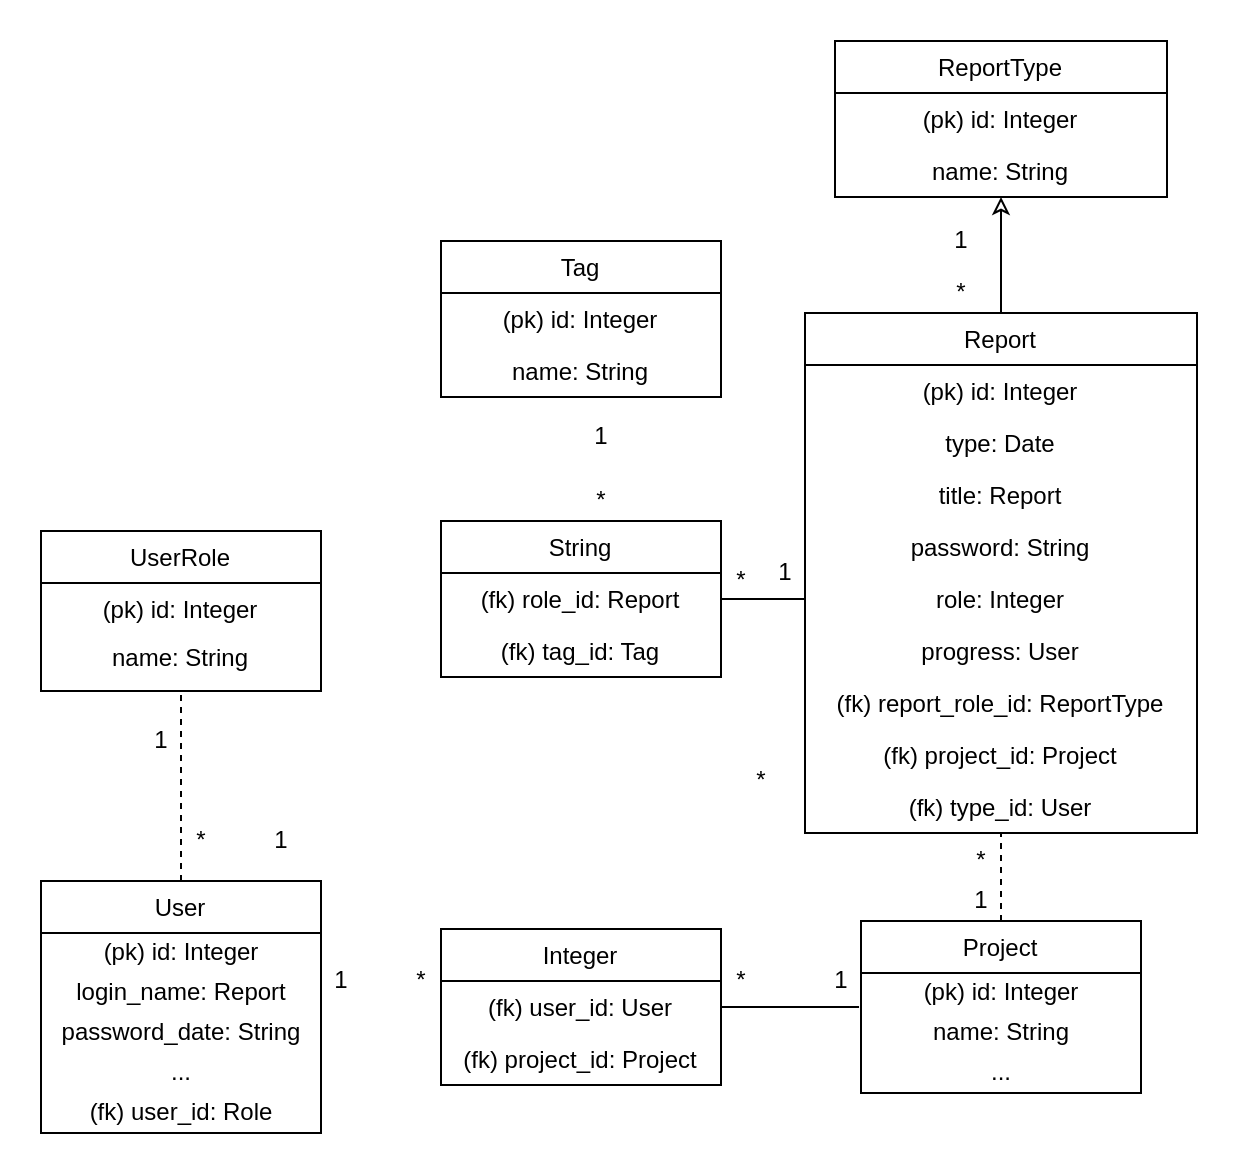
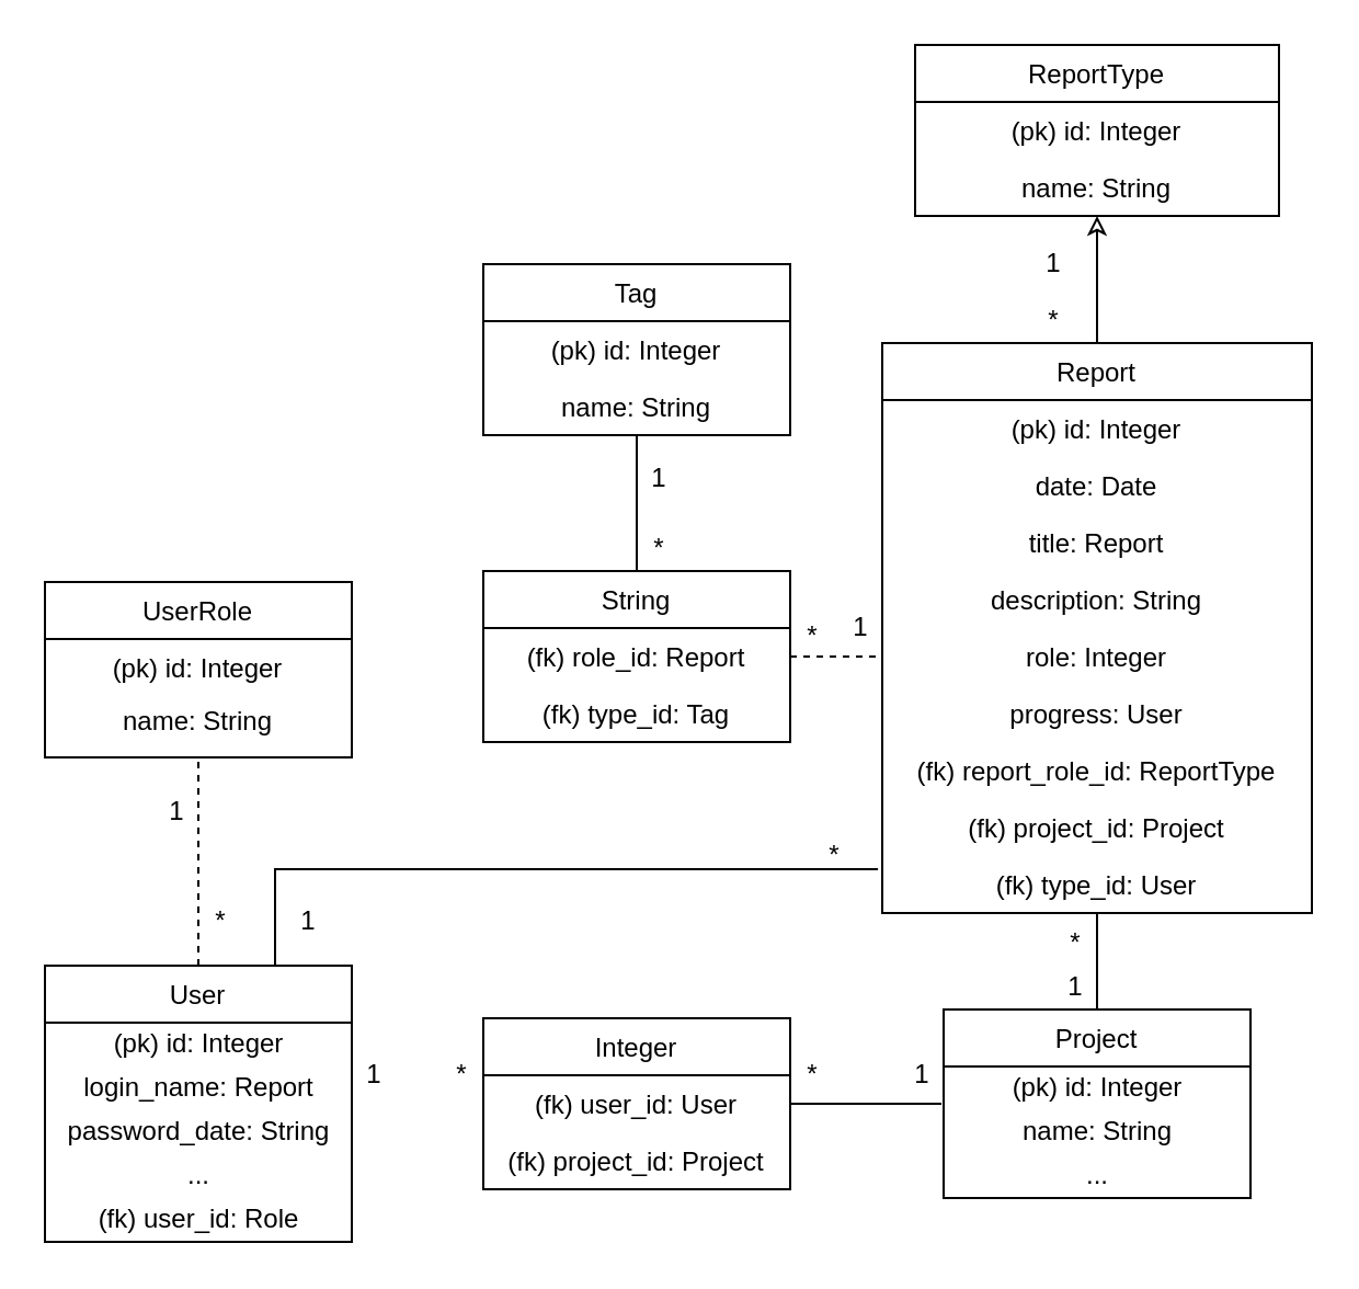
  <mxCell id="0" />
  <mxCell id="1" parent="0" />
  <mxCell id="2" style="edgeStyle=orthogonalEdgeStyle;rounded=0;orthogonalLoop=1;jettySize=auto;html=1;exitX=0.5;exitY=0;exitDx=0;exitDy=0;entryX=0.5;entryY=1;entryDx=0;entryDy=0;endArrow=none;endFill=0;dashed=1;" parent="1" source="3" target="9" edge="1"><mxGeometry relative="1" as="geometry" /></mxCell>
  <mxCell id="3" value="User" style="swimlane;fontStyle=0;childLayout=stackLayout;horizontal=1;startSize=26;fillColor=none;horizontalStack=0;resizeParent=1;resizeParentMax=0;resizeLast=0;collapsible=1;marginBottom=0;" parent="1" vertex="1"><mxGeometry x="20" y="440" width="140" height="126" as="geometry" /></mxCell>
  <mxCell id="4" value="&lt;div&gt;(pk) id: Integer&lt;/div&gt;" style="text;html=1;align=center;verticalAlign=middle;resizable=0;points=[];autosize=1;" parent="3" vertex="1"><mxGeometry y="26" width="140" height="20" as="geometry" /></mxCell>
  <mxCell id="5" value="&lt;div&gt;login_name: Report&lt;/div&gt;" style="text;html=1;align=center;verticalAlign=middle;resizable=0;points=[];autosize=1;" parent="3" vertex="1"><mxGeometry y="46" width="140" height="20" as="geometry" /></mxCell>
  <mxCell id="6" value="&lt;div&gt;password_date: String&lt;/div&gt;" style="text;html=1;align=center;verticalAlign=middle;resizable=0;points=[];autosize=1;" parent="3" vertex="1"><mxGeometry y="66" width="140" height="20" as="geometry" /></mxCell>
  <mxCell id="7" value="..." style="text;html=1;align=center;verticalAlign=middle;resizable=0;points=[];autosize=1;" parent="3" vertex="1"><mxGeometry y="86" width="140" height="20" as="geometry" /></mxCell>
  <mxCell id="8" value="(fk) user_id: Role" style="text;html=1;align=center;verticalAlign=middle;resizable=0;points=[];autosize=1;" parent="3" vertex="1"><mxGeometry y="106" width="140" height="20" as="geometry" /></mxCell>
  <mxCell id="9" value="UserRole" style="swimlane;fontStyle=0;childLayout=stackLayout;horizontal=1;startSize=26;fillColor=none;horizontalStack=0;resizeParent=1;resizeParentMax=0;resizeLast=0;collapsible=1;marginBottom=0;" parent="1" vertex="1"><mxGeometry x="20" y="265" width="140" height="80" as="geometry" /></mxCell>
  <mxCell id="10" value="(pk) id: Integer" style="text;strokeColor=none;fillColor=none;align=center;verticalAlign=top;spacingLeft=4;spacingRight=4;overflow=hidden;rotatable=0;points=[[0,0.5],[1,0.5]];portConstraint=eastwest;" parent="9" vertex="1"><mxGeometry y="26" width="140" height="24" as="geometry" /></mxCell>
  <mxCell id="11" value="name: String" style="text;strokeColor=none;fillColor=none;align=center;verticalAlign=top;spacingLeft=4;spacingRight=4;overflow=hidden;rotatable=0;points=[[0,0.5],[1,0.5]];portConstraint=eastwest;" parent="9" vertex="1"><mxGeometry y="50" width="140" height="30" as="geometry" /></mxCell>
  <mxCell id="12" value="1" style="text;html=1;align=center;verticalAlign=middle;resizable=0;points=[];autosize=1;" parent="1" vertex="1"><mxGeometry x="70" y="360" width="20" height="20" as="geometry" /></mxCell>
  <mxCell id="13" value="&lt;div&gt;*&lt;/div&gt;" style="text;html=1;align=center;verticalAlign=middle;resizable=0;points=[];autosize=1;" parent="1" vertex="1"><mxGeometry x="90" y="410" width="20" height="20" as="geometry" /></mxCell>
- <mxCell id="14" style="edgeStyle=orthogonalEdgeStyle;rounded=0;orthogonalLoop=1;jettySize=auto;html=1;exitX=0.5;exitY=0;exitDx=0;exitDy=0;entryX=0.5;entryY=1;entryDx=0;entryDy=0;endArrow=none;endFill=0;dashed=1;" parent="1" source="15" target="28" edge="1"><mxGeometry relative="1" as="geometry" /></mxCell>
+ <mxCell id="14" style="edgeStyle=orthogonalEdgeStyle;rounded=0;orthogonalLoop=1;jettySize=auto;html=1;exitX=0.5;exitY=0;exitDx=0;exitDy=0;entryX=0.5;entryY=1;entryDx=0;entryDy=0;endArrow=none;endFill=0;" parent="1" source="15" target="28" edge="1"><mxGeometry relative="1" as="geometry" /></mxCell>
  <mxCell id="15" value="Project" style="swimlane;fontStyle=0;childLayout=stackLayout;horizontal=1;startSize=26;fillColor=none;horizontalStack=0;resizeParent=1;resizeParentMax=0;resizeLast=0;collapsible=1;marginBottom=0;" parent="1" vertex="1"><mxGeometry x="430" y="460" width="140" height="86" as="geometry" /></mxCell>
  <mxCell id="16" value="&lt;div&gt;(pk) id: Integer&lt;/div&gt;" style="text;html=1;align=center;verticalAlign=middle;resizable=0;points=[];autosize=1;" parent="15" vertex="1"><mxGeometry y="26" width="140" height="20" as="geometry" /></mxCell>
  <mxCell id="17" value="name: String" style="text;html=1;align=center;verticalAlign=middle;resizable=0;points=[];autosize=1;" parent="15" vertex="1"><mxGeometry y="46" width="140" height="20" as="geometry" /></mxCell>
  <mxCell id="18" value="..." style="text;html=1;align=center;verticalAlign=middle;resizable=0;points=[];autosize=1;" parent="15" vertex="1"><mxGeometry y="66" width="140" height="20" as="geometry" /></mxCell>
  <mxCell id="19" value="Integer" style="swimlane;fontStyle=0;childLayout=stackLayout;horizontal=1;startSize=26;fillColor=none;horizontalStack=0;resizeParent=1;resizeParentMax=0;resizeLast=0;collapsible=1;marginBottom=0;align=center;" parent="1" vertex="1"><mxGeometry x="220" y="464" width="140" height="78" as="geometry" /></mxCell>
  <mxCell id="20" value="(fk) user_id: User" style="text;strokeColor=none;fillColor=none;align=center;verticalAlign=top;spacingLeft=4;spacingRight=4;overflow=hidden;rotatable=0;points=[[0,0.5],[1,0.5]];portConstraint=eastwest;" parent="19" vertex="1"><mxGeometry y="26" width="140" height="26" as="geometry" /></mxCell>
  <mxCell id="21" value="(fk) project_id: Project" style="text;strokeColor=none;fillColor=none;align=center;verticalAlign=top;spacingLeft=4;spacingRight=4;overflow=hidden;rotatable=0;points=[[0,0.5],[1,0.5]];portConstraint=eastwest;" parent="19" vertex="1"><mxGeometry y="52" width="140" height="26" as="geometry" /></mxCell>
  <mxCell id="22" style="edgeStyle=orthogonalEdgeStyle;rounded=0;orthogonalLoop=1;jettySize=auto;html=1;exitX=1;exitY=0.5;exitDx=0;exitDy=0;entryX=-0.007;entryY=0.85;entryDx=0;entryDy=0;entryPerimeter=0;endArrow=none;endFill=0;" parent="1" source="20" target="16" edge="1"><mxGeometry relative="1" as="geometry" /></mxCell>
  <mxCell id="23" value="1" style="text;html=1;align=center;verticalAlign=middle;resizable=0;points=[];autosize=1;" parent="1" vertex="1"><mxGeometry x="160" y="480" width="20" height="20" as="geometry" /></mxCell>
  <mxCell id="24" value="&lt;div&gt;*&lt;/div&gt;" style="text;html=1;align=center;verticalAlign=middle;resizable=0;points=[];autosize=1;" parent="1" vertex="1"><mxGeometry x="200" y="480" width="20" height="20" as="geometry" /></mxCell>
  <mxCell id="25" value="&lt;div&gt;*&lt;/div&gt;" style="text;html=1;align=center;verticalAlign=middle;resizable=0;points=[];autosize=1;" parent="1" vertex="1"><mxGeometry x="360" y="480" width="20" height="20" as="geometry" /></mxCell>
  <mxCell id="26" value="1" style="text;html=1;align=center;verticalAlign=middle;resizable=0;points=[];autosize=1;" parent="1" vertex="1"><mxGeometry x="410" y="480" width="20" height="20" as="geometry" /></mxCell>
  <mxCell id="27" style="edgeStyle=orthogonalEdgeStyle;rounded=0;orthogonalLoop=1;jettySize=auto;html=1;exitX=0.5;exitY=0;exitDx=0;exitDy=0;entryX=0.5;entryY=1;entryDx=0;entryDy=0;endArrow=classic;endFill=0;" parent="1" source="28" target="38" edge="1"><mxGeometry relative="1" as="geometry" /></mxCell>
  <mxCell id="28" value="Report" style="swimlane;fontStyle=0;childLayout=stackLayout;horizontal=1;startSize=26;fillColor=none;horizontalStack=0;resizeParent=1;resizeParentMax=0;resizeLast=0;collapsible=1;marginBottom=0;align=center;" parent="1" vertex="1"><mxGeometry x="402" y="156" width="196" height="260" as="geometry" /></mxCell>
  <mxCell id="29" value="(pk) id: Integer" style="text;strokeColor=none;fillColor=none;align=center;verticalAlign=top;spacingLeft=4;spacingRight=4;overflow=hidden;rotatable=0;points=[[0,0.5],[1,0.5]];portConstraint=eastwest;" parent="28" vertex="1"><mxGeometry y="26" width="196" height="26" as="geometry" /></mxCell>
- <mxCell id="30" value="type: Date" style="text;strokeColor=none;fillColor=none;align=center;verticalAlign=top;spacingLeft=4;spacingRight=4;overflow=hidden;rotatable=0;points=[[0,0.5],[1,0.5]];portConstraint=eastwest;" parent="28" vertex="1"><mxGeometry y="52" width="196" height="26" as="geometry" /></mxCell>
+ <mxCell id="30" value="date: Date" style="text;strokeColor=none;fillColor=none;align=center;verticalAlign=top;spacingLeft=4;spacingRight=4;overflow=hidden;rotatable=0;points=[[0,0.5],[1,0.5]];portConstraint=eastwest;" parent="28" vertex="1"><mxGeometry y="52" width="196" height="26" as="geometry" /></mxCell>
  <mxCell id="31" value="title: Report" style="text;strokeColor=none;fillColor=none;align=center;verticalAlign=top;spacingLeft=4;spacingRight=4;overflow=hidden;rotatable=0;points=[[0,0.5],[1,0.5]];portConstraint=eastwest;" parent="28" vertex="1"><mxGeometry y="78" width="196" height="26" as="geometry" /></mxCell>
- <mxCell id="32" value="password: String" style="text;strokeColor=none;fillColor=none;align=center;verticalAlign=top;spacingLeft=4;spacingRight=4;overflow=hidden;rotatable=0;points=[[0,0.5],[1,0.5]];portConstraint=eastwest;" parent="28" vertex="1"><mxGeometry y="104" width="196" height="26" as="geometry" /></mxCell>
+ <mxCell id="32" value="description: String" style="text;strokeColor=none;fillColor=none;align=center;verticalAlign=top;spacingLeft=4;spacingRight=4;overflow=hidden;rotatable=0;points=[[0,0.5],[1,0.5]];portConstraint=eastwest;" parent="28" vertex="1"><mxGeometry y="104" width="196" height="26" as="geometry" /></mxCell>
  <mxCell id="33" value="role: Integer" style="text;strokeColor=none;fillColor=none;align=center;verticalAlign=top;spacingLeft=4;spacingRight=4;overflow=hidden;rotatable=0;points=[[0,0.5],[1,0.5]];portConstraint=eastwest;" parent="28" vertex="1"><mxGeometry y="130" width="196" height="26" as="geometry" /></mxCell>
  <mxCell id="34" value="progress: User" style="text;strokeColor=none;fillColor=none;align=center;verticalAlign=top;spacingLeft=4;spacingRight=4;overflow=hidden;rotatable=0;points=[[0,0.5],[1,0.5]];portConstraint=eastwest;" parent="28" vertex="1"><mxGeometry y="156" width="196" height="26" as="geometry" /></mxCell>
  <mxCell id="35" value="(fk) report_role_id: ReportType" style="text;strokeColor=none;fillColor=none;align=center;verticalAlign=top;spacingLeft=4;spacingRight=4;overflow=hidden;rotatable=0;points=[[0,0.5],[1,0.5]];portConstraint=eastwest;" parent="28" vertex="1"><mxGeometry y="182" width="196" height="26" as="geometry" /></mxCell>
  <mxCell id="36" value="(fk) project_id: Project" style="text;strokeColor=none;fillColor=none;align=center;verticalAlign=top;spacingLeft=4;spacingRight=4;overflow=hidden;rotatable=0;points=[[0,0.5],[1,0.5]];portConstraint=eastwest;" parent="28" vertex="1"><mxGeometry y="208" width="196" height="26" as="geometry" /></mxCell>
  <mxCell id="37" value="(fk) type_id: User" style="text;strokeColor=none;fillColor=none;align=center;verticalAlign=top;spacingLeft=4;spacingRight=4;overflow=hidden;rotatable=0;points=[[0,0.5],[1,0.5]];portConstraint=eastwest;" parent="28" vertex="1"><mxGeometry y="234" width="196" height="26" as="geometry" /></mxCell>
  <mxCell id="38" value="ReportType" style="swimlane;fontStyle=0;childLayout=stackLayout;horizontal=1;startSize=26;fillColor=none;horizontalStack=0;resizeParent=1;resizeParentMax=0;resizeLast=0;collapsible=1;marginBottom=0;align=center;" parent="1" vertex="1"><mxGeometry x="417" y="20" width="166" height="78" as="geometry" /></mxCell>
  <mxCell id="39" value="(pk) id: Integer" style="text;strokeColor=none;fillColor=none;align=center;verticalAlign=top;spacingLeft=4;spacingRight=4;overflow=hidden;rotatable=0;points=[[0,0.5],[1,0.5]];portConstraint=eastwest;" parent="38" vertex="1"><mxGeometry y="26" width="166" height="26" as="geometry" /></mxCell>
  <mxCell id="40" value="name: String" style="text;strokeColor=none;fillColor=none;align=center;verticalAlign=top;spacingLeft=4;spacingRight=4;overflow=hidden;rotatable=0;points=[[0,0.5],[1,0.5]];portConstraint=eastwest;" parent="38" vertex="1"><mxGeometry y="52" width="166" height="26" as="geometry" /></mxCell>
  <mxCell id="41" value="&lt;div&gt;*&lt;/div&gt;" style="text;html=1;align=center;verticalAlign=middle;resizable=0;points=[];autosize=1;" parent="1" vertex="1"><mxGeometry x="480" y="420" width="20" height="20" as="geometry" /></mxCell>
  <mxCell id="42" value="1" style="text;html=1;align=center;verticalAlign=middle;resizable=0;points=[];autosize=1;" parent="1" vertex="1"><mxGeometry x="480" y="440" width="20" height="20" as="geometry" /></mxCell>
  <mxCell id="43" value="&lt;div&gt;*&lt;/div&gt;" style="text;html=1;align=center;verticalAlign=middle;resizable=0;points=[];autosize=1;" parent="1" vertex="1"><mxGeometry x="470" y="136" width="20" height="20" as="geometry" /></mxCell>
  <mxCell id="44" value="1" style="text;html=1;align=center;verticalAlign=middle;resizable=0;points=[];autosize=1;" parent="1" vertex="1"><mxGeometry x="470" y="110" width="20" height="20" as="geometry" /></mxCell>
+ <mxCell id="45" style="edgeStyle=orthogonalEdgeStyle;rounded=0;orthogonalLoop=1;jettySize=auto;html=1;exitX=-0.01;exitY=0.231;exitDx=0;exitDy=0;entryX=0.75;entryY=0;entryDx=0;entryDy=0;endArrow=none;endFill=0;exitPerimeter=0;" parent="1" source="37" target="3" edge="1"><mxGeometry relative="1" as="geometry" /></mxCell>
  <mxCell id="46" value="1" style="text;html=1;align=center;verticalAlign=middle;resizable=0;points=[];autosize=1;" parent="1" vertex="1"><mxGeometry x="130" y="410" width="20" height="20" as="geometry" /></mxCell>
  <mxCell id="47" value="&lt;div&gt;*&lt;/div&gt;" style="text;html=1;align=center;verticalAlign=middle;resizable=0;points=[];autosize=1;" parent="1" vertex="1"><mxGeometry x="370" y="380" width="20" height="20" as="geometry" /></mxCell>
+ <mxCell id="48" style="edgeStyle=orthogonalEdgeStyle;rounded=0;orthogonalLoop=1;jettySize=auto;html=1;exitX=0.5;exitY=1;exitDx=0;exitDy=0;entryX=0.5;entryY=0;entryDx=0;entryDy=0;endArrow=none;endFill=0;" parent="1" source="49" target="52" edge="1"><mxGeometry relative="1" as="geometry" /></mxCell>
  <mxCell id="49" value="Tag" style="swimlane;fontStyle=0;childLayout=stackLayout;horizontal=1;startSize=26;fillColor=none;horizontalStack=0;resizeParent=1;resizeParentMax=0;resizeLast=0;collapsible=1;marginBottom=0;" parent="1" vertex="1"><mxGeometry x="220" y="120" width="140" height="78" as="geometry" /></mxCell>
  <mxCell id="50" value="(pk) id: Integer" style="text;strokeColor=none;fillColor=none;align=center;verticalAlign=top;spacingLeft=4;spacingRight=4;overflow=hidden;rotatable=0;points=[[0,0.5],[1,0.5]];portConstraint=eastwest;" parent="49" vertex="1"><mxGeometry y="26" width="140" height="26" as="geometry" /></mxCell>
  <mxCell id="51" value="name: String" style="text;strokeColor=none;fillColor=none;align=center;verticalAlign=top;spacingLeft=4;spacingRight=4;overflow=hidden;rotatable=0;points=[[0,0.5],[1,0.5]];portConstraint=eastwest;" parent="49" vertex="1"><mxGeometry y="52" width="140" height="26" as="geometry" /></mxCell>
  <mxCell id="52" value="String" style="swimlane;fontStyle=0;childLayout=stackLayout;horizontal=1;startSize=26;fillColor=none;horizontalStack=0;resizeParent=1;resizeParentMax=0;resizeLast=0;collapsible=1;marginBottom=0;" parent="1" vertex="1"><mxGeometry x="220" y="260" width="140" height="78" as="geometry" /></mxCell>
  <mxCell id="53" value="(fk) role_id: Report" style="text;strokeColor=none;fillColor=none;align=center;verticalAlign=top;spacingLeft=4;spacingRight=4;overflow=hidden;rotatable=0;points=[[0,0.5],[1,0.5]];portConstraint=eastwest;" parent="52" vertex="1"><mxGeometry y="26" width="140" height="26" as="geometry" /></mxCell>
- <mxCell id="54" value="(fk) tag_id: Tag" style="text;strokeColor=none;fillColor=none;align=center;verticalAlign=top;spacingLeft=4;spacingRight=4;overflow=hidden;rotatable=0;points=[[0,0.5],[1,0.5]];portConstraint=eastwest;" parent="52" vertex="1"><mxGeometry y="52" width="140" height="26" as="geometry" /></mxCell>
- <mxCell id="55" style="edgeStyle=orthogonalEdgeStyle;rounded=0;orthogonalLoop=1;jettySize=auto;html=1;exitX=1;exitY=0.5;exitDx=0;exitDy=0;endArrow=none;endFill=0;" parent="1" source="53" target="33" edge="1"><mxGeometry relative="1" as="geometry" /></mxCell>
+ <mxCell id="54" value="(fk) type_id: Tag" style="text;strokeColor=none;fillColor=none;align=center;verticalAlign=top;spacingLeft=4;spacingRight=4;overflow=hidden;rotatable=0;points=[[0,0.5],[1,0.5]];portConstraint=eastwest;" parent="52" vertex="1"><mxGeometry y="52" width="140" height="26" as="geometry" /></mxCell>
+ <mxCell id="55" style="edgeStyle=orthogonalEdgeStyle;rounded=0;orthogonalLoop=1;jettySize=auto;html=1;exitX=1;exitY=0.5;exitDx=0;exitDy=0;endArrow=none;endFill=0;dashed=1;" parent="1" source="53" target="33" edge="1"><mxGeometry relative="1" as="geometry" /></mxCell>
  <mxCell id="56" value="&lt;div&gt;*&lt;/div&gt;" style="text;html=1;align=center;verticalAlign=middle;resizable=0;points=[];autosize=1;" parent="1" vertex="1"><mxGeometry x="360" y="280" width="20" height="20" as="geometry" /></mxCell>
  <mxCell id="57" value="1" style="text;html=1;align=center;verticalAlign=middle;resizable=0;points=[];autosize=1;" parent="1" vertex="1"><mxGeometry x="382" y="276" width="20" height="20" as="geometry" /></mxCell>
  <mxCell id="58" value="&lt;div&gt;*&lt;/div&gt;" style="text;html=1;align=center;verticalAlign=middle;resizable=0;points=[];autosize=1;" parent="1" vertex="1"><mxGeometry x="290" y="240" width="20" height="20" as="geometry" /></mxCell>
  <mxCell id="59" value="1" style="text;html=1;align=center;verticalAlign=middle;resizable=0;points=[];autosize=1;" parent="1" vertex="1"><mxGeometry x="290" y="208" width="20" height="20" as="geometry" /></mxCell>
